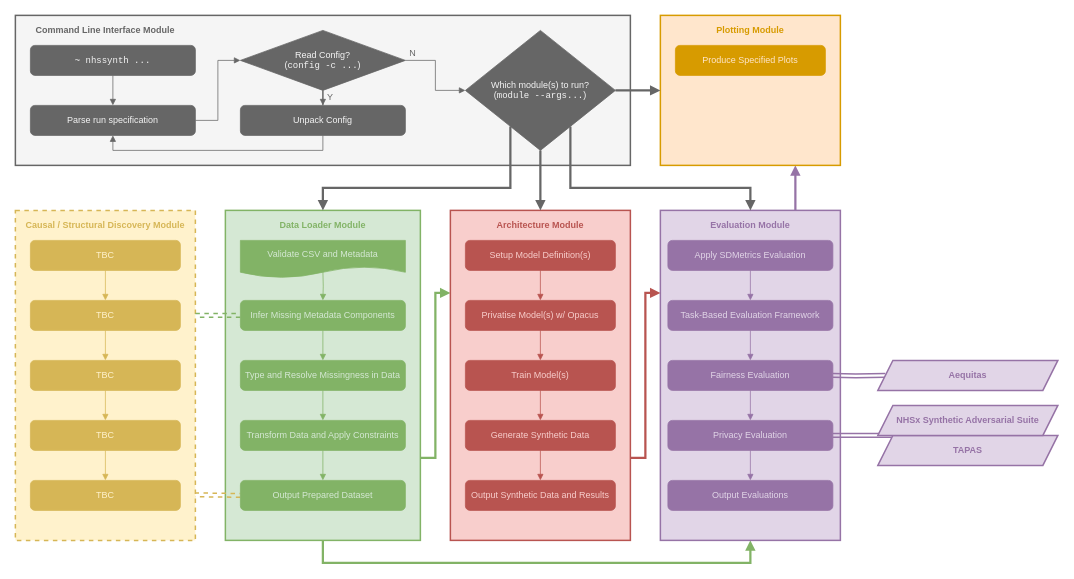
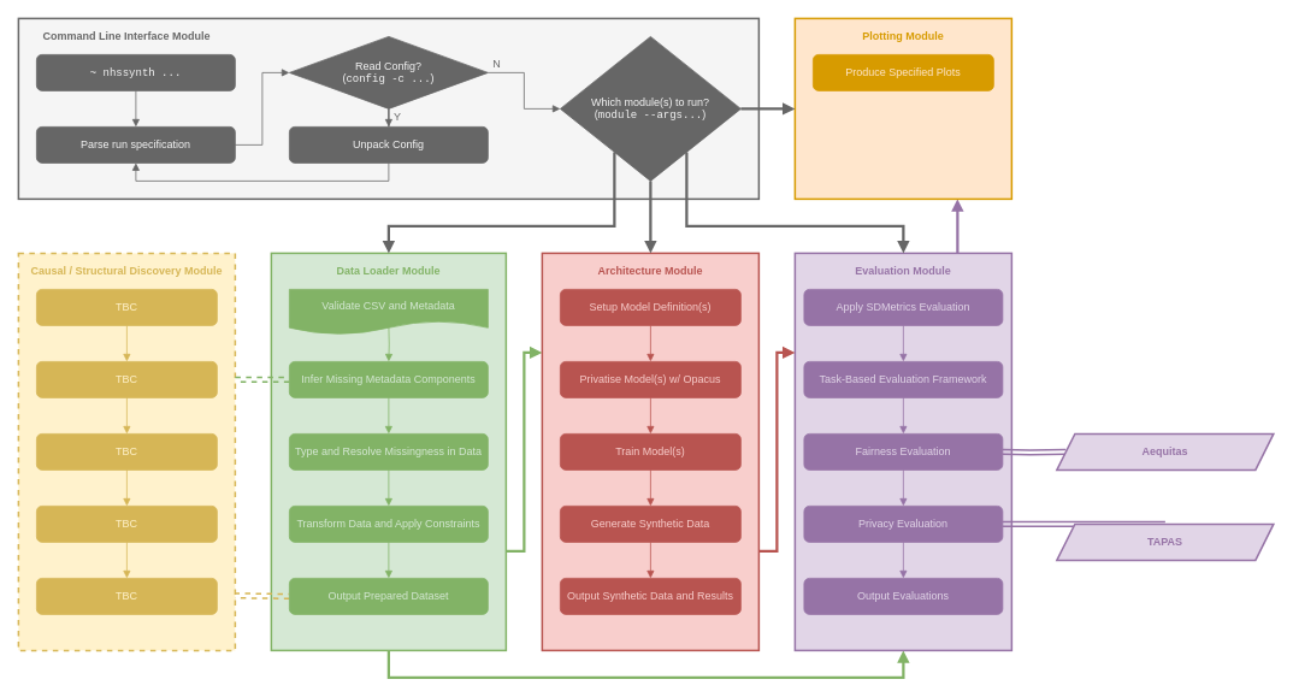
  <mxCell id="0" />
  <mxCell id="1" parent="0" />
  <mxCell id="2" style="edgeStyle=orthogonalEdgeStyle;rounded=0;orthogonalLoop=1;jettySize=auto;html=1;entryX=0;entryY=0.25;entryDx=0;entryDy=0;fontFamily=Helvetica;fontColor=#666666;fillColor=#d5e8d4;strokeColor=#82b366;strokeWidth=3;endArrow=block;endFill=1;exitX=1;exitY=0.75;exitDx=0;exitDy=0;" parent="1" source="4" target="30" edge="1"><mxGeometry relative="1" as="geometry" /></mxCell>
  <mxCell id="3" style="edgeStyle=orthogonalEdgeStyle;rounded=0;orthogonalLoop=1;jettySize=auto;html=1;entryX=0.5;entryY=1;entryDx=0;entryDy=0;shadow=0;strokeWidth=3;fontFamily=Helvetica;fontColor=#FFE6CC;endArrow=block;endFill=1;fillColor=#d5e8d4;strokeColor=#82b366;" parent="1" source="4" target="8" edge="1"><mxGeometry relative="1" as="geometry"><Array as="points"><mxPoint x="430" y="750" /><mxPoint x="1000" y="750" /></Array></mxGeometry></mxCell>
  <mxCell id="4" value="" style="rounded=0;whiteSpace=wrap;html=1;fillColor=#D5E8D4;strokeColor=#82b366;strokeWidth=2;" parent="1" vertex="1"><mxGeometry x="300" y="280" width="260" height="440" as="geometry" /></mxCell>
  <mxCell id="5" style="edgeStyle=orthogonalEdgeStyle;rounded=0;orthogonalLoop=1;jettySize=auto;html=1;exitX=0.995;exitY=0.862;exitDx=0;exitDy=0;entryX=0;entryY=0.5;entryDx=0;entryDy=0;fontFamily=Helvetica;fontColor=#666666;exitPerimeter=0;fillColor=#fff2cc;strokeColor=#d6b656;strokeWidth=2;shape=link;dashed=1;" parent="1" source="6" target="14" edge="1"><mxGeometry relative="1" as="geometry"><Array as="points"><mxPoint x="260" y="659" /></Array></mxGeometry></mxCell>
  <mxCell id="6" value="" style="rounded=0;whiteSpace=wrap;html=1;dashed=1;fillColor=#FFF2CC;strokeColor=#D6B656;strokeWidth=2;" parent="1" vertex="1"><mxGeometry x="20" y="280" width="240" height="440" as="geometry" /></mxCell>
  <mxCell id="7" style="edgeStyle=orthogonalEdgeStyle;rounded=0;orthogonalLoop=1;jettySize=auto;html=1;entryX=0.75;entryY=1;entryDx=0;entryDy=0;fontFamily=Helvetica;fontColor=#666666;endArrow=block;endFill=1;fillColor=#e1d5e7;strokeColor=#9673a6;strokeWidth=3;" parent="1" source="8" target="48" edge="1"><mxGeometry relative="1" as="geometry"><Array as="points"><mxPoint x="1060" y="250" /><mxPoint x="1060" y="250" /></Array></mxGeometry></mxCell>
  <mxCell id="8" value="" style="rounded=0;whiteSpace=wrap;html=1;arcSize=5;fillColor=#E1D5E7;strokeColor=#9673a6;strokeWidth=2;" parent="1" vertex="1"><mxGeometry x="880" y="280" width="240" height="440" as="geometry" /></mxCell>
  <mxCell id="9" value="" style="edgeStyle=orthogonalEdgeStyle;rounded=0;orthogonalLoop=1;jettySize=auto;html=1;endArrow=block;endFill=1;fillColor=#d5e8d4;strokeColor=#82b366;" parent="1" target="17" edge="1"><mxGeometry relative="1" as="geometry"><mxPoint x="430" y="360" as="sourcePoint" /></mxGeometry></mxCell>
  <mxCell id="10" value="Data Loader Module" style="text;html=1;strokeColor=none;fillColor=none;align=center;verticalAlign=middle;whiteSpace=wrap;rounded=0;rotation=0;fontColor=#82B366;fontStyle=1" parent="1" vertex="1"><mxGeometry x="350" y="280" width="160" height="40" as="geometry" /></mxCell>
  <mxCell id="11" value="" style="edgeStyle=orthogonalEdgeStyle;rounded=0;orthogonalLoop=1;jettySize=auto;html=1;endArrow=block;endFill=1;fillColor=#d5e8d4;strokeColor=#82b366;" parent="1" source="13" target="19" edge="1"><mxGeometry relative="1" as="geometry" /></mxCell>
  <mxCell id="12" style="edgeStyle=orthogonalEdgeStyle;rounded=0;orthogonalLoop=1;jettySize=auto;html=1;fontFamily=Helvetica;fontColor=#666666;shape=link;strokeWidth=2;fillColor=#d5e8d4;strokeColor=#82b366;dashed=1;" parent="1" edge="1"><mxGeometry relative="1" as="geometry"><mxPoint x="260" y="420" as="targetPoint" /><Array as="points"><mxPoint x="260" y="420" /></Array><mxPoint x="320" y="420" as="sourcePoint" /></mxGeometry></mxCell>
  <mxCell id="13" value="Type and Resolve Missingness in Data" style="rounded=1;whiteSpace=wrap;html=1;fillColor=#82B366;strokeColor=#82B366;fontColor=#D5E8D4;" parent="1" vertex="1"><mxGeometry x="320" y="480" width="220" height="40" as="geometry" /></mxCell>
  <mxCell id="14" value="Output Prepared Dataset" style="rounded=1;whiteSpace=wrap;html=1;fillColor=#82B366;strokeColor=#82B366;fontColor=#D5E8D4;" parent="1" vertex="1"><mxGeometry x="320" y="640" width="220" height="40" as="geometry" /></mxCell>
  <mxCell id="15" value="Causal / Structural Discovery Module" style="text;html=1;strokeColor=none;fillColor=none;align=center;verticalAlign=middle;whiteSpace=wrap;rounded=0;fontStyle=1;fontColor=#D6B656;" parent="1" vertex="1"><mxGeometry x="30" y="280" width="220" height="40" as="geometry" /></mxCell>
  <mxCell id="16" value="" style="edgeStyle=orthogonalEdgeStyle;rounded=0;orthogonalLoop=1;jettySize=auto;html=1;endArrow=block;endFill=1;fillColor=#d5e8d4;strokeColor=#82b366;" parent="1" source="17" target="13" edge="1"><mxGeometry relative="1" as="geometry" /></mxCell>
  <mxCell id="17" value="Infer Missing Metadata Components" style="rounded=1;whiteSpace=wrap;html=1;fillColor=#82B366;strokeColor=#82B366;fontColor=#D5E8D4;" parent="1" vertex="1"><mxGeometry x="320" y="400" width="220" height="40" as="geometry" /></mxCell>
  <mxCell id="18" value="" style="edgeStyle=orthogonalEdgeStyle;rounded=0;orthogonalLoop=1;jettySize=auto;html=1;endArrow=block;endFill=1;fillColor=#d5e8d4;strokeColor=#82b366;" parent="1" source="19" target="14" edge="1"><mxGeometry relative="1" as="geometry" /></mxCell>
  <mxCell id="19" value="Transform Data and Apply Constraints" style="rounded=1;whiteSpace=wrap;html=1;fillColor=#82B366;strokeColor=#82B366;fontColor=#D5E8D4;" parent="1" vertex="1"><mxGeometry x="320" y="560" width="220" height="40" as="geometry" /></mxCell>
  <mxCell id="20" value="Evaluation Module" style="text;html=1;strokeColor=none;fillColor=none;align=center;verticalAlign=middle;whiteSpace=wrap;rounded=0;rotation=0;fontColor=#9673A6;fontStyle=1" parent="1" vertex="1"><mxGeometry x="920" y="280" width="160" height="40" as="geometry" /></mxCell>
  <mxCell id="21" value="" style="edgeStyle=orthogonalEdgeStyle;rounded=0;orthogonalLoop=1;jettySize=auto;html=1;fillColor=#e1d5e7;strokeColor=#9673a6;endArrow=block;endFill=1;" parent="1" source="22" target="27" edge="1"><mxGeometry relative="1" as="geometry" /></mxCell>
  <mxCell id="22" value="Apply SDMetrics Evaluation" style="rounded=1;whiteSpace=wrap;html=1;fillColor=#9673A6;strokeColor=#9673A6;fontColor=#E1D5E7;" parent="1" vertex="1"><mxGeometry x="890" y="320" width="220" height="40" as="geometry" /></mxCell>
  <mxCell id="23" value="" style="edgeStyle=orthogonalEdgeStyle;rounded=0;orthogonalLoop=1;jettySize=auto;html=1;fontFamily=Helvetica;fontColor=#666666;fillColor=#e1d5e7;strokeColor=#9673a6;endArrow=block;endFill=1;" parent="1" source="24" target="34" edge="1"><mxGeometry relative="1" as="geometry" /></mxCell>
  <mxCell id="24" value="Fairness Evaluation" style="rounded=1;whiteSpace=wrap;html=1;fillColor=#9673A6;strokeColor=#9673A6;fontColor=#E1D5E7;" parent="1" vertex="1"><mxGeometry x="890" y="480" width="220" height="40" as="geometry" /></mxCell>
  <mxCell id="25" value="" style="edgeStyle=orthogonalEdgeStyle;rounded=0;orthogonalLoop=1;jettySize=auto;html=1;fillColor=#e1d5e7;strokeColor=#9673a6;endArrow=block;endFill=1;" parent="1" source="27" target="24" edge="1"><mxGeometry relative="1" as="geometry" /></mxCell>
  <mxCell id="26" value="" style="edgeStyle=orthogonalEdgeStyle;rounded=0;orthogonalLoop=1;jettySize=auto;html=1;fontFamily=Helvetica;fontColor=#666666;shape=link;strokeWidth=2;fillColor=#e1d5e7;strokeColor=#9673a6;" parent="1" target="28" edge="1"><mxGeometry relative="1" as="geometry"><mxPoint x="1110" y="500" as="sourcePoint" /></mxGeometry></mxCell>
  <mxCell id="27" value="Task-Based Evaluation Framework" style="rounded=1;whiteSpace=wrap;html=1;fillColor=#9673A6;strokeColor=#9673A6;fontColor=#E1D5E7;" parent="1" vertex="1"><mxGeometry x="890" y="400" width="220" height="40" as="geometry" /></mxCell>
  <mxCell id="28" value="&lt;b&gt;Aequitas&lt;/b&gt;" style="shape=parallelogram;perimeter=parallelogramPerimeter;whiteSpace=wrap;html=1;fixedSize=1;rounded=0;glass=0;fillColor=#e1d5e7;strokeColor=#9673a6;strokeWidth=2;fontColor=#9673A6;" parent="1" vertex="1"><mxGeometry x="1170" y="480" width="240" height="40" as="geometry" /></mxCell>
  <mxCell id="29" value="" style="edgeStyle=orthogonalEdgeStyle;rounded=0;orthogonalLoop=1;jettySize=auto;html=1;fontFamily=Helvetica;fontColor=#666666;fillColor=#f8cecc;strokeColor=#b85450;strokeWidth=3;endArrow=block;endFill=1;exitX=1;exitY=0.75;exitDx=0;exitDy=0;entryX=0;entryY=0.25;entryDx=0;entryDy=0;" parent="1" source="30" target="8" edge="1"><mxGeometry relative="1" as="geometry"><mxPoint x="880" y="500" as="targetPoint" /></mxGeometry></mxCell>
  <mxCell id="30" value="" style="rounded=0;whiteSpace=wrap;html=1;fillColor=#F8CECC;strokeColor=#b85450;strokeWidth=2;" parent="1" vertex="1"><mxGeometry x="600" y="280" width="240" height="440" as="geometry" /></mxCell>
  <mxCell id="31" value="Architecture Module" style="text;html=1;strokeColor=none;fillColor=none;align=center;verticalAlign=middle;whiteSpace=wrap;rounded=0;rotation=0;fontColor=#B85450;fontStyle=1" parent="1" vertex="1"><mxGeometry x="640" y="280" width="160" height="40" as="geometry" /></mxCell>
  <mxCell id="32" value="Train Model(s)" style="rounded=1;whiteSpace=wrap;html=1;fillColor=#B85450;strokeColor=#B85450;fontColor=#F8CECC;" parent="1" vertex="1"><mxGeometry x="620" y="480" width="200" height="40" as="geometry" /></mxCell>
  <mxCell id="33" value="" style="edgeStyle=orthogonalEdgeStyle;rounded=0;orthogonalLoop=1;jettySize=auto;html=1;fontFamily=Helvetica;fontColor=#666666;fillColor=#e1d5e7;strokeColor=#9673a6;endArrow=block;endFill=1;" parent="1" source="34" target="43" edge="1"><mxGeometry relative="1" as="geometry" /></mxCell>
  <mxCell id="34" value="Privacy Evaluation" style="rounded=1;whiteSpace=wrap;html=1;fillColor=#9673A6;strokeColor=#9673A6;fontColor=#E1D5E7;" parent="1" vertex="1"><mxGeometry x="890" y="560" width="220" height="40" as="geometry" /></mxCell>
  <mxCell id="35" value="Generate Synthetic Data" style="rounded=1;whiteSpace=wrap;html=1;fillColor=#B85450;strokeColor=#B85450;fontColor=#F8CECC;" parent="1" vertex="1"><mxGeometry x="620" y="560" width="200" height="40" as="geometry" /></mxCell>
  <mxCell id="36" value="" style="endArrow=block;html=1;rounded=0;exitX=0.5;exitY=1;exitDx=0;exitDy=0;entryX=0.5;entryY=0;entryDx=0;entryDy=0;endFill=1;fillColor=#f8cecc;strokeColor=#b85450;" parent="1" source="32" target="35" edge="1"><mxGeometry width="50" height="50" relative="1" as="geometry"><mxPoint x="930" y="500" as="sourcePoint" /><mxPoint x="980" y="450" as="targetPoint" /></mxGeometry></mxCell>
  <mxCell id="37" value="Setup Model Definition(s)" style="rounded=1;whiteSpace=wrap;html=1;fillColor=#B85450;strokeColor=#B85450;fontColor=#F8CECC;" parent="1" vertex="1"><mxGeometry x="620" y="320" width="200" height="40" as="geometry" /></mxCell>
  <mxCell id="38" value="Output Synthetic Data and Results" style="rounded=1;whiteSpace=wrap;html=1;fillColor=#B85450;strokeColor=#B85450;fontColor=#F8CECC;" parent="1" vertex="1"><mxGeometry x="620" y="640" width="200" height="40" as="geometry" /></mxCell>
  <mxCell id="39" value="Privatise Model(s) w/ Opacus" style="rounded=1;whiteSpace=wrap;html=1;fillColor=#B85450;strokeColor=#B85450;fontColor=#F8CECC;" parent="1" vertex="1"><mxGeometry x="620" y="400" width="200" height="40" as="geometry" /></mxCell>
  <mxCell id="40" value="" style="endArrow=block;html=1;rounded=0;exitX=0.5;exitY=1;exitDx=0;exitDy=0;endFill=1;fillColor=#f8cecc;strokeColor=#b85450;" parent="1" source="37" edge="1"><mxGeometry width="50" height="50" relative="1" as="geometry"><mxPoint x="730" y="530" as="sourcePoint" /><mxPoint x="720" y="400" as="targetPoint" /></mxGeometry></mxCell>
  <mxCell id="41" value="" style="endArrow=block;html=1;rounded=0;exitX=0.5;exitY=1;exitDx=0;exitDy=0;entryX=0.5;entryY=0;entryDx=0;entryDy=0;endFill=1;fillColor=#f8cecc;strokeColor=#b85450;" parent="1" source="39" target="32" edge="1"><mxGeometry width="50" height="50" relative="1" as="geometry"><mxPoint x="740" y="540" as="sourcePoint" /><mxPoint x="740" y="580" as="targetPoint" /></mxGeometry></mxCell>
  <mxCell id="42" value="" style="endArrow=block;html=1;rounded=0;exitX=0.5;exitY=1;exitDx=0;exitDy=0;entryX=0.5;entryY=0;entryDx=0;entryDy=0;endFill=1;fillColor=#f8cecc;strokeColor=#b85450;" parent="1" source="35" target="38" edge="1"><mxGeometry width="50" height="50" relative="1" as="geometry"><mxPoint x="750" y="550" as="sourcePoint" /><mxPoint x="750" y="590" as="targetPoint" /></mxGeometry></mxCell>
  <mxCell id="43" value="Output Evaluations" style="rounded=1;whiteSpace=wrap;html=1;fillColor=#9673A6;strokeColor=#9673A6;fontColor=#E1D5E7;" parent="1" vertex="1"><mxGeometry x="890" y="640" width="220" height="40" as="geometry" /></mxCell>
  <mxCell id="44" value="" style="rounded=0;whiteSpace=wrap;html=1;fillColor=#F5F5F5;strokeColor=#666666;strokeWidth=2;fontColor=#F5F5F5;" parent="1" vertex="1"><mxGeometry x="20" y="20" width="820" height="200" as="geometry" /></mxCell>
  <mxCell id="45" value="Command Line Interface Module" style="text;html=1;strokeColor=none;fillColor=none;align=center;verticalAlign=middle;whiteSpace=wrap;rounded=0;rotation=0;fontColor=#666666;fontStyle=1" parent="1" vertex="1"><mxGeometry x="20" y="20" width="240" height="40" as="geometry" /></mxCell>
  <mxCell id="46" value="" style="edgeStyle=orthogonalEdgeStyle;rounded=0;orthogonalLoop=1;jettySize=auto;html=1;fontFamily=Helvetica;fontColor=#F5F5F5;fillColor=#f5f5f5;strokeColor=#666666;endArrow=block;endFill=1;" parent="1" source="47" target="54" edge="1"><mxGeometry relative="1" as="geometry" /></mxCell>
  <mxCell id="47" value="&lt;font face=&quot;Courier New&quot; color=&quot;#f5f5f5&quot;&gt;~ nhssynth ...&lt;/font&gt;" style="rounded=1;whiteSpace=wrap;html=1;fillColor=#666666;strokeColor=#666666;fontColor=#333333;" parent="1" vertex="1"><mxGeometry x="40" y="60" width="220" height="40" as="geometry" /></mxCell>
  <mxCell id="48" value="" style="rounded=0;whiteSpace=wrap;html=1;arcSize=5;fillColor=#FFE6CC;strokeColor=#D79B00;strokeWidth=2;" parent="1" vertex="1"><mxGeometry x="880" y="20" width="240" height="200" as="geometry" /></mxCell>
  <mxCell id="49" value="Plotting Module" style="text;html=1;strokeColor=none;fillColor=none;align=center;verticalAlign=middle;whiteSpace=wrap;rounded=0;fontStyle=1;fontColor=#D79B00;" parent="1" vertex="1"><mxGeometry x="890" y="20" width="220" height="40" as="geometry" /></mxCell>
  <mxCell id="50" style="edgeStyle=orthogonalEdgeStyle;rounded=0;orthogonalLoop=1;jettySize=auto;html=1;entryX=0.5;entryY=0;entryDx=0;entryDy=0;fontFamily=Helvetica;fontColor=#F5F5F5;fillColor=#f5f5f5;strokeColor=#666666;endArrow=block;endFill=1;" parent="1" source="52" target="56" edge="1"><mxGeometry relative="1" as="geometry" /></mxCell>
  <mxCell id="51" style="edgeStyle=orthogonalEdgeStyle;rounded=0;orthogonalLoop=1;jettySize=auto;html=1;entryX=0;entryY=0.5;entryDx=0;entryDy=0;fontFamily=Helvetica;fontColor=#F5F5F5;fillColor=#f5f5f5;strokeColor=#666666;endArrow=block;endFill=1;" parent="1" source="52" target="61" edge="1"><mxGeometry relative="1" as="geometry" /></mxCell>
  <mxCell id="52" value="&lt;font color=&quot;#f5f5f5&quot;&gt;Read Config?&lt;br style=&quot;border-color: var(--border-color);&quot;&gt;&lt;font style=&quot;border-color: var(--border-color);&quot;&gt;(&lt;/font&gt;&lt;font style=&quot;border-color: var(--border-color);&quot; face=&quot;Courier New&quot;&gt;config -c ...&lt;/font&gt;&lt;font style=&quot;border-color: var(--border-color);&quot;&gt;)&lt;/font&gt;&lt;/font&gt;" style="rhombus;whiteSpace=wrap;html=1;rounded=0;strokeColor=#666666;fontFamily=Helvetica;fontColor=#333333;fillColor=#666666;" parent="1" vertex="1"><mxGeometry x="320" y="40" width="220" height="80" as="geometry" /></mxCell>
  <mxCell id="53" style="edgeStyle=orthogonalEdgeStyle;rounded=0;orthogonalLoop=1;jettySize=auto;html=1;entryX=0;entryY=0.5;entryDx=0;entryDy=0;fontFamily=Helvetica;fontColor=#F5F5F5;fillColor=#f5f5f5;strokeColor=#666666;endArrow=block;endFill=1;" parent="1" source="54" target="52" edge="1"><mxGeometry relative="1" as="geometry" /></mxCell>
  <mxCell id="54" value="&lt;font color=&quot;#f5f5f5&quot;&gt;Parse run specification&lt;/font&gt;" style="rounded=1;whiteSpace=wrap;html=1;fillColor=#666666;strokeColor=#666666;fontColor=#333333;" parent="1" vertex="1"><mxGeometry x="40" y="140" width="220" height="40" as="geometry" /></mxCell>
  <mxCell id="55" style="edgeStyle=orthogonalEdgeStyle;rounded=0;orthogonalLoop=1;jettySize=auto;html=1;entryX=0.5;entryY=1;entryDx=0;entryDy=0;fontFamily=Helvetica;fontColor=#F5F5F5;fillColor=#f5f5f5;strokeColor=#666666;endArrow=block;endFill=1;" parent="1" source="56" target="54" edge="1"><mxGeometry relative="1" as="geometry"><Array as="points"><mxPoint x="430" y="200" /><mxPoint x="150" y="200" /></Array></mxGeometry></mxCell>
  <mxCell id="56" value="&lt;font color=&quot;#f5f5f5&quot;&gt;Unpack Config&lt;/font&gt;" style="rounded=1;whiteSpace=wrap;html=1;fillColor=#666666;strokeColor=#666666;fontColor=#333333;" parent="1" vertex="1"><mxGeometry x="320" y="140" width="220" height="40" as="geometry" /></mxCell>
  <mxCell id="57" style="edgeStyle=orthogonalEdgeStyle;rounded=0;orthogonalLoop=1;jettySize=auto;html=1;entryX=0.5;entryY=0;entryDx=0;entryDy=0;fontFamily=Helvetica;fontColor=#F5F5F5;fillColor=#f5f5f5;strokeColor=#666666;endArrow=block;endFill=1;strokeWidth=3;" parent="1" source="61" target="10" edge="1"><mxGeometry relative="1" as="geometry"><Array as="points"><mxPoint x="680" y="250" /><mxPoint x="430" y="250" /></Array></mxGeometry></mxCell>
  <mxCell id="58" style="edgeStyle=orthogonalEdgeStyle;rounded=0;orthogonalLoop=1;jettySize=auto;html=1;entryX=0.5;entryY=0;entryDx=0;entryDy=0;fontFamily=Helvetica;fontColor=#F5F5F5;fillColor=#f5f5f5;strokeColor=#666666;endArrow=block;endFill=1;strokeWidth=3;" parent="1" source="61" target="31" edge="1"><mxGeometry relative="1" as="geometry"><Array as="points"><mxPoint x="720" y="210" /><mxPoint x="720" y="210" /></Array></mxGeometry></mxCell>
  <mxCell id="59" style="edgeStyle=orthogonalEdgeStyle;rounded=0;orthogonalLoop=1;jettySize=auto;html=1;fontFamily=Helvetica;fontColor=#F5F5F5;entryX=0.5;entryY=0;entryDx=0;entryDy=0;fillColor=#f5f5f5;strokeColor=#666666;endArrow=block;endFill=1;strokeWidth=3;" parent="1" source="61" target="20" edge="1"><mxGeometry relative="1" as="geometry"><mxPoint x="1000" y="250" as="targetPoint" /><Array as="points"><mxPoint x="760" y="250" /><mxPoint x="1000" y="250" /></Array></mxGeometry></mxCell>
  <mxCell id="60" value="" style="edgeStyle=orthogonalEdgeStyle;rounded=0;orthogonalLoop=1;jettySize=auto;html=1;fontFamily=Helvetica;fontColor=#F5F5F5;fillColor=#f5f5f5;strokeColor=#666666;endArrow=block;endFill=1;strokeWidth=3;" parent="1" source="61" target="48" edge="1"><mxGeometry relative="1" as="geometry" /></mxCell>
  <mxCell id="61" value="&lt;font color=&quot;#f5f5f5&quot;&gt;Which module(s) to run?&lt;br style=&quot;border-color: var(--border-color);&quot;&gt;&lt;font style=&quot;border-color: var(--border-color);&quot;&gt;(&lt;/font&gt;&lt;font style=&quot;border-color: var(--border-color);&quot; face=&quot;Courier New&quot;&gt;module --args...&lt;/font&gt;&lt;font style=&quot;border-color: var(--border-color);&quot;&gt;)&lt;/font&gt;&lt;/font&gt;" style="rhombus;whiteSpace=wrap;html=1;rounded=0;strokeColor=#666666;fontFamily=Helvetica;fontColor=#333333;fillColor=#666666;" parent="1" vertex="1"><mxGeometry x="620" y="40" width="200" height="160" as="geometry" /></mxCell>
  <mxCell id="62" value="Validate CSV and Metadata" style="shape=document;whiteSpace=wrap;html=1;boundedLbl=1;rounded=0;strokeColor=#82B366;fontFamily=Helvetica;fillColor=#82B366;fontColor=#D5E8D4;" parent="1" vertex="1"><mxGeometry x="320" y="320" width="220" height="50" as="geometry" /></mxCell>
  <mxCell id="63" value="&lt;font color=&quot;#666666&quot;&gt;Y&lt;/font&gt;" style="text;html=1;strokeColor=none;fillColor=none;align=center;verticalAlign=middle;whiteSpace=wrap;rounded=0;fontFamily=Helvetica;fontColor=#F5F5F5;" parent="1" vertex="1"><mxGeometry x="430" y="119" width="20" height="20" as="geometry" /></mxCell>
  <mxCell id="64" value="&lt;font color=&quot;#666666&quot;&gt;N&lt;/font&gt;" style="text;html=1;strokeColor=none;fillColor=none;align=center;verticalAlign=middle;whiteSpace=wrap;rounded=0;fontFamily=Helvetica;fontColor=#F5F5F5;" parent="1" vertex="1"><mxGeometry x="540" y="60" width="20" height="20" as="geometry" /></mxCell>
  <mxCell id="65" value="" style="edgeStyle=orthogonalEdgeStyle;rounded=0;orthogonalLoop=1;jettySize=auto;html=1;fontFamily=Helvetica;fontColor=#666666;shape=link;exitX=1;exitY=0.5;exitDx=0;exitDy=0;entryX=0.5;entryY=0;entryDx=0;entryDy=0;fillColor=#e1d5e7;strokeColor=#9673a6;strokeWidth=2;startSize=6;shadow=0;arcSize=20;width=4;" parent="1" target="66" edge="1"><mxGeometry relative="1" as="geometry"><mxPoint x="1110" y="580" as="sourcePoint" /><mxPoint x="1190" y="670" as="targetPoint" /><Array as="points"><mxPoint x="1220" y="580" /><mxPoint x="1220" y="580" /></Array></mxGeometry></mxCell>
  <mxCell id="66" value="&lt;b&gt;TAPAS&lt;/b&gt;" style="shape=parallelogram;perimeter=parallelogramPerimeter;whiteSpace=wrap;html=1;fixedSize=1;rounded=0;glass=0;fillColor=#e1d5e7;strokeColor=#9673a6;strokeWidth=2;fontColor=#9673A6;" parent="1" vertex="1"><mxGeometry x="1170" y="580" width="240" height="40" as="geometry" /></mxCell>
- <mxCell id="67" value="&lt;b&gt;NHSx Synthetic Adversarial Suite&lt;/b&gt;" style="shape=parallelogram;perimeter=parallelogramPerimeter;whiteSpace=wrap;html=1;fixedSize=1;rounded=0;glass=0;fillColor=#e1d5e7;strokeColor=#9673a6;strokeWidth=2;fontColor=#9673A6;fillStyle=auto;" parent="1" vertex="1"><mxGeometry x="1170" y="540" width="240" height="40" as="geometry" /></mxCell>
  <mxCell id="68" value="Produce Specified Plots" style="rounded=1;whiteSpace=wrap;html=1;fillStyle=auto;strokeColor=#D79B00;fontFamily=Helvetica;fillColor=#D79B00;fontColor=#FFE6CC;" parent="1" vertex="1"><mxGeometry x="900" y="60" width="200" height="40" as="geometry" /></mxCell>
  <mxCell id="69" value="" style="endArrow=block;html=1;rounded=0;exitX=0.5;exitY=1;exitDx=0;exitDy=0;entryX=0.5;entryY=0;entryDx=0;entryDy=0;endFill=1;fillColor=#fff2cc;strokeColor=#d6b656;" parent="1" edge="1"><mxGeometry width="50" height="50" relative="1" as="geometry"><mxPoint x="140" y="520" as="sourcePoint" /><mxPoint x="140" y="560" as="targetPoint" /></mxGeometry></mxCell>
  <mxCell id="70" value="&lt;font color=&quot;#fff2cc&quot;&gt;TBC&lt;/font&gt;" style="rounded=1;whiteSpace=wrap;html=1;fillColor=#D6B656;strokeColor=#D6B656;" parent="1" vertex="1"><mxGeometry x="40" y="320" width="200" height="40" as="geometry" /></mxCell>
  <mxCell id="71" value="" style="endArrow=block;html=1;rounded=0;exitX=0.5;exitY=1;exitDx=0;exitDy=0;endFill=1;fillColor=#fff2cc;strokeColor=#d6b656;" parent="1" source="70" edge="1"><mxGeometry width="50" height="50" relative="1" as="geometry"><mxPoint x="150" y="530" as="sourcePoint" /><mxPoint x="140" y="400" as="targetPoint" /></mxGeometry></mxCell>
  <mxCell id="72" value="" style="endArrow=block;html=1;rounded=0;exitX=0.5;exitY=1;exitDx=0;exitDy=0;entryX=0.5;entryY=0;entryDx=0;entryDy=0;endFill=1;fillColor=#fff2cc;strokeColor=#d6b656;" parent="1" edge="1"><mxGeometry width="50" height="50" relative="1" as="geometry"><mxPoint x="140" y="440" as="sourcePoint" /><mxPoint x="140" y="480" as="targetPoint" /></mxGeometry></mxCell>
  <mxCell id="73" value="" style="endArrow=block;html=1;rounded=0;exitX=0.5;exitY=1;exitDx=0;exitDy=0;entryX=0.5;entryY=0;entryDx=0;entryDy=0;endFill=1;fillColor=#fff2cc;strokeColor=#d6b656;" parent="1" edge="1"><mxGeometry width="50" height="50" relative="1" as="geometry"><mxPoint x="140" y="600" as="sourcePoint" /><mxPoint x="140" y="640" as="targetPoint" /></mxGeometry></mxCell>
  <mxCell id="74" value="&lt;font color=&quot;#fff2cc&quot;&gt;TBC&lt;/font&gt;" style="rounded=1;whiteSpace=wrap;html=1;fillColor=#D6B656;strokeColor=#D6B656;" parent="1" vertex="1"><mxGeometry x="40" y="400" width="200" height="40" as="geometry" /></mxCell>
  <mxCell id="75" value="&lt;font color=&quot;#fff2cc&quot;&gt;TBC&lt;/font&gt;" style="rounded=1;whiteSpace=wrap;html=1;fillColor=#D6B656;strokeColor=#D6B656;" parent="1" vertex="1"><mxGeometry x="40" y="480" width="200" height="40" as="geometry" /></mxCell>
  <mxCell id="76" value="&lt;font color=&quot;#fff2cc&quot;&gt;TBC&lt;/font&gt;" style="rounded=1;whiteSpace=wrap;html=1;fillColor=#D6B656;strokeColor=#D6B656;" parent="1" vertex="1"><mxGeometry x="40" y="560" width="200" height="40" as="geometry" /></mxCell>
  <mxCell id="77" value="&lt;font color=&quot;#fff2cc&quot;&gt;TBC&lt;/font&gt;" style="rounded=1;whiteSpace=wrap;html=1;fillColor=#D6B656;strokeColor=#D6B656;" parent="1" vertex="1"><mxGeometry x="40" y="640" width="200" height="40" as="geometry" /></mxCell>
